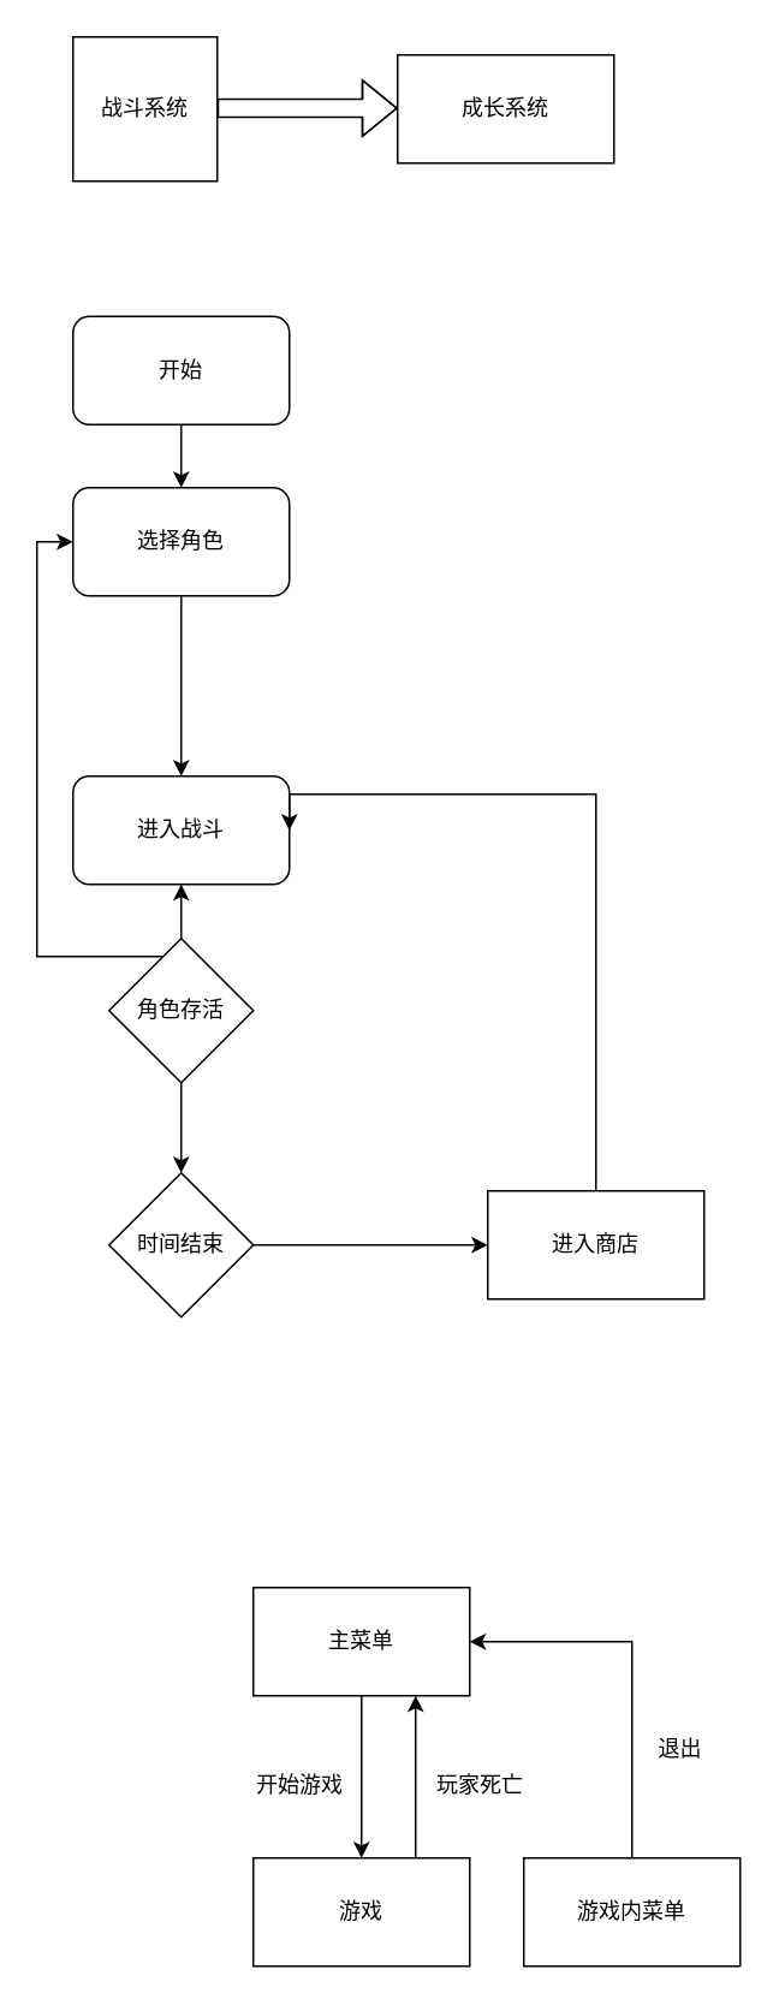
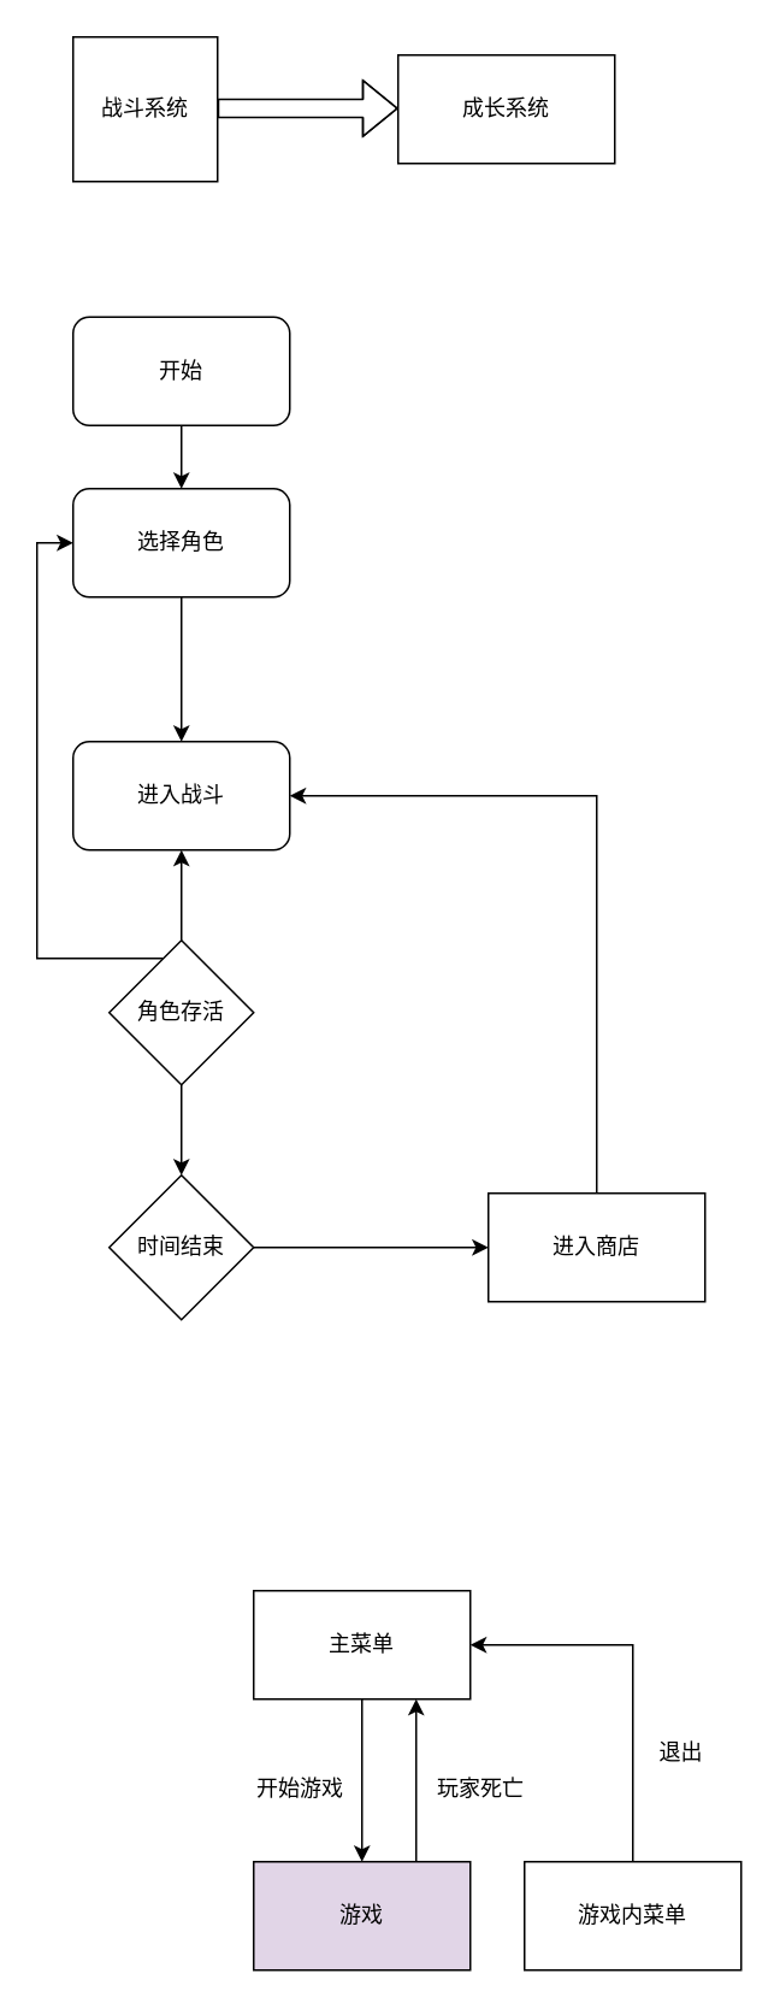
  <mxCell id="0" />
  <mxCell id="1" parent="0" />
  <mxCell id="2" value="战斗系统" style="whiteSpace=wrap;html=1;aspect=fixed;" parent="1" vertex="1"><mxGeometry x="40" y="20" width="80" height="80" as="geometry" /></mxCell>
  <mxCell id="3" value="" style="shape=flexArrow;endArrow=classic;html=1;" parent="1" edge="1"><mxGeometry width="50" height="50" relative="1" as="geometry"><mxPoint x="120" y="59.5" as="sourcePoint" /><mxPoint x="220" y="59.5" as="targetPoint" /><Array as="points"><mxPoint x="160" y="59.5" /></Array></mxGeometry></mxCell>
  <mxCell id="4" value="成长系统" style="rounded=0;whiteSpace=wrap;html=1;" parent="1" vertex="1"><mxGeometry x="220" y="30" width="120" height="60" as="geometry" /></mxCell>
  <mxCell id="5" value="" style="edgeStyle=orthogonalEdgeStyle;rounded=0;orthogonalLoop=1;jettySize=auto;html=1;" parent="1" source="6" target="8" edge="1"><mxGeometry relative="1" as="geometry" /></mxCell>
  <mxCell id="6" value="开始" style="rounded=1;whiteSpace=wrap;html=1;" parent="1" vertex="1"><mxGeometry x="40" y="175" width="120" height="60" as="geometry" /></mxCell>
  <mxCell id="7" value="" style="edgeStyle=orthogonalEdgeStyle;rounded=0;orthogonalLoop=1;jettySize=auto;html=1;" parent="1" source="8" target="9" edge="1"><mxGeometry relative="1" as="geometry" /></mxCell>
  <mxCell id="8" value="选择角色" style="rounded=1;whiteSpace=wrap;html=1;" parent="1" vertex="1"><mxGeometry x="40" y="270" width="120" height="60" as="geometry" /></mxCell>
- <mxCell id="9" value="进入战斗" style="rounded=1;whiteSpace=wrap;html=1;" parent="1" vertex="1"><mxGeometry x="40" y="430" width="120" height="60" as="geometry" /></mxCell>
+ <mxCell id="9" value="进入战斗" style="rounded=1;whiteSpace=wrap;html=1;" parent="1" vertex="1"><mxGeometry x="40" y="410" width="120" height="60" as="geometry" /></mxCell>
  <mxCell id="10" value="" style="edgeStyle=orthogonalEdgeStyle;rounded=0;orthogonalLoop=1;jettySize=auto;html=1;" parent="1" source="13" target="9" edge="1"><mxGeometry relative="1" as="geometry" /></mxCell>
  <mxCell id="11" value="" style="edgeStyle=orthogonalEdgeStyle;rounded=0;orthogonalLoop=1;jettySize=auto;html=1;" parent="1" source="13" target="15" edge="1"><mxGeometry relative="1" as="geometry" /></mxCell>
  <mxCell id="12" style="edgeStyle=orthogonalEdgeStyle;rounded=0;orthogonalLoop=1;jettySize=auto;html=1;entryX=0;entryY=0.5;entryDx=0;entryDy=0;" parent="1" source="13" target="8" edge="1"><mxGeometry relative="1" as="geometry"><Array as="points"><mxPoint x="20" y="530" /><mxPoint x="20" y="300" /></Array></mxGeometry></mxCell>
  <mxCell id="13" value="角色存活" style="rhombus;whiteSpace=wrap;html=1;" parent="1" vertex="1"><mxGeometry x="60" y="520" width="80" height="80" as="geometry" /></mxCell>
  <mxCell id="14" style="edgeStyle=orthogonalEdgeStyle;rounded=0;orthogonalLoop=1;jettySize=auto;html=1;entryX=0;entryY=0.5;entryDx=0;entryDy=0;" parent="1" source="15" target="17" edge="1"><mxGeometry relative="1" as="geometry" /></mxCell>
  <mxCell id="15" value="时间结束" style="rhombus;whiteSpace=wrap;html=1;" parent="1" vertex="1"><mxGeometry x="60" y="650" width="80" height="80" as="geometry" /></mxCell>
  <mxCell id="16" style="edgeStyle=orthogonalEdgeStyle;rounded=0;orthogonalLoop=1;jettySize=auto;html=1;entryX=1;entryY=0.5;entryDx=0;entryDy=0;" parent="1" source="17" target="9" edge="1"><mxGeometry relative="1" as="geometry"><Array as="points"><mxPoint x="330" y="440" /></Array></mxGeometry></mxCell>
  <mxCell id="17" value="进入商店" style="rounded=0;whiteSpace=wrap;html=1;" parent="1" vertex="1"><mxGeometry x="270" y="660" width="120" height="60" as="geometry" /></mxCell>
  <mxCell id="18" style="edgeStyle=orthogonalEdgeStyle;rounded=0;orthogonalLoop=1;jettySize=auto;html=1;entryX=0.5;entryY=0;entryDx=0;entryDy=0;" parent="1" source="19" target="21" edge="1"><mxGeometry relative="1" as="geometry" /></mxCell>
  <mxCell id="19" value="主菜单" style="rounded=0;whiteSpace=wrap;html=1;" parent="1" vertex="1"><mxGeometry x="140" y="880" width="120" height="60" as="geometry" /></mxCell>
  <mxCell id="20" style="edgeStyle=orthogonalEdgeStyle;rounded=0;orthogonalLoop=1;jettySize=auto;html=1;exitX=0.75;exitY=0;exitDx=0;exitDy=0;entryX=0.75;entryY=1;entryDx=0;entryDy=0;" parent="1" source="21" target="19" edge="1"><mxGeometry relative="1" as="geometry"><mxPoint x="230" y="950" as="targetPoint" /><Array as="points" /></mxGeometry></mxCell>
- <mxCell id="21" value="游戏" style="rounded=0;whiteSpace=wrap;html=1;" parent="1" vertex="1"><mxGeometry x="140" y="1030" width="120" height="60" as="geometry" /></mxCell>
+ <mxCell id="21" value="游戏" style="rounded=0;whiteSpace=wrap;html=1;fillColor=#e1d5e7;" parent="1" vertex="1"><mxGeometry x="140" y="1030" width="120" height="60" as="geometry" /></mxCell>
  <mxCell id="22" value="开始游戏" style="text;html=1;resizable=0;points=[];autosize=1;align=left;verticalAlign=top;spacingTop=-4;" parent="1" vertex="1"><mxGeometry x="140" y="980" width="60" height="20" as="geometry" /></mxCell>
  <mxCell id="23" value="玩家死亡" style="text;html=1;resizable=0;points=[];autosize=1;align=left;verticalAlign=top;spacingTop=-4;" parent="1" vertex="1"><mxGeometry x="240" y="980" width="60" height="20" as="geometry" /></mxCell>
  <mxCell id="24" style="edgeStyle=orthogonalEdgeStyle;rounded=0;orthogonalLoop=1;jettySize=auto;html=1;entryX=1;entryY=0.5;entryDx=0;entryDy=0;" parent="1" source="25" target="19" edge="1"><mxGeometry relative="1" as="geometry"><Array as="points"><mxPoint x="350" y="910" /></Array></mxGeometry></mxCell>
  <mxCell id="25" value="游戏内菜单" style="rounded=0;whiteSpace=wrap;html=1;" parent="1" vertex="1"><mxGeometry x="290" y="1030" width="120" height="60" as="geometry" /></mxCell>
  <mxCell id="26" value="退出" style="text;html=1;resizable=0;points=[];autosize=1;align=left;verticalAlign=top;spacingTop=-4;" parent="1" vertex="1"><mxGeometry x="363" y="960" width="40" height="20" as="geometry" /></mxCell>
